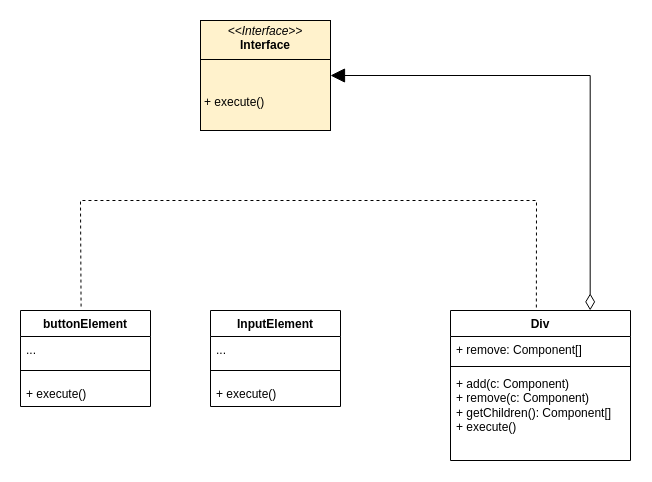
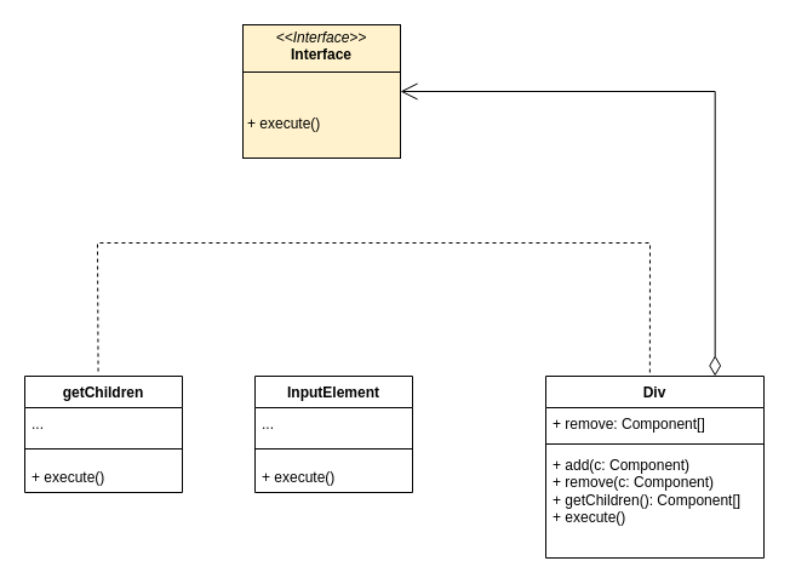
  <mxCell id="0" />
  <mxCell id="1" parent="0" />
  <mxCell id="2" value="Div" style="swimlane;fontStyle=1;align=center;verticalAlign=top;childLayout=stackLayout;horizontal=1;startSize=26;horizontalStack=0;resizeParent=1;resizeParentMax=0;resizeLast=0;collapsible=1;marginBottom=0;whiteSpace=wrap;html=1;" parent="1" vertex="1"><mxGeometry x="450" y="310" width="180" height="150" as="geometry" /></mxCell>
  <mxCell id="3" value="+ remove: Component[]" style="text;strokeColor=none;fillColor=none;align=left;verticalAlign=top;spacingLeft=4;spacingRight=4;overflow=hidden;rotatable=0;points=[[0,0.5],[1,0.5]];portConstraint=eastwest;whiteSpace=wrap;html=1;" parent="2" vertex="1"><mxGeometry y="26" width="180" height="26" as="geometry" /></mxCell>
  <mxCell id="4" value="" style="line;strokeWidth=1;fillColor=none;align=left;verticalAlign=middle;spacingTop=-1;spacingLeft=3;spacingRight=3;rotatable=0;labelPosition=right;points=[];portConstraint=eastwest;strokeColor=inherit;" parent="2" vertex="1"><mxGeometry y="52" width="180" height="8" as="geometry" /></mxCell>
  <mxCell id="5" value="+ add(c: Component)&lt;div&gt;+ remove(c: Component)&lt;/div&gt;&lt;div&gt;+ getChildren(): Component[]&lt;/div&gt;&lt;div&gt;+ execute()&lt;br&gt;&lt;/div&gt;" style="text;strokeColor=none;fillColor=none;align=left;verticalAlign=top;spacingLeft=4;spacingRight=4;overflow=hidden;rotatable=0;points=[[0,0.5],[1,0.5]];portConstraint=eastwest;whiteSpace=wrap;html=1;" parent="2" vertex="1"><mxGeometry y="60" width="180" height="90" as="geometry" /></mxCell>
  <mxCell id="6" value="InputElement" style="swimlane;fontStyle=1;align=center;verticalAlign=top;childLayout=stackLayout;horizontal=1;startSize=26;horizontalStack=0;resizeParent=1;resizeParentMax=0;resizeLast=0;collapsible=1;marginBottom=0;whiteSpace=wrap;html=1;" parent="1" vertex="1"><mxGeometry x="210" y="310" width="130" height="96" as="geometry" /></mxCell>
  <mxCell id="7" value="..." style="text;strokeColor=none;fillColor=none;align=left;verticalAlign=top;spacingLeft=4;spacingRight=4;overflow=hidden;rotatable=0;points=[[0,0.5],[1,0.5]];portConstraint=eastwest;whiteSpace=wrap;html=1;strokeWidth=1;perimeterSpacing=0;" parent="6" vertex="1"><mxGeometry y="26" width="130" height="24" as="geometry" /></mxCell>
  <mxCell id="8" value="" style="line;strokeWidth=1;fillColor=none;align=left;verticalAlign=middle;spacingTop=-1;spacingLeft=3;spacingRight=3;rotatable=0;labelPosition=right;points=[];portConstraint=eastwest;strokeColor=inherit;" parent="6" vertex="1"><mxGeometry y="50" width="130" height="20" as="geometry" /></mxCell>
  <mxCell id="9" value="+ execute()" style="text;strokeColor=none;fillColor=none;align=left;verticalAlign=top;spacingLeft=4;spacingRight=4;overflow=hidden;rotatable=0;points=[[0,0.5],[1,0.5]];portConstraint=eastwest;whiteSpace=wrap;html=1;" parent="6" vertex="1"><mxGeometry y="70" width="130" height="26" as="geometry" /></mxCell>
  <mxCell id="10" value="" style="endArrow=none;dashed=1;html=1;rounded=0;entryX=0.477;entryY=-0.019;entryDx=0;entryDy=0;entryPerimeter=0;" parent="1" target="2" edge="1"><mxGeometry width="50" height="50" relative="1" as="geometry"><mxPoint x="280" y="200" as="sourcePoint" /><mxPoint x="760" y="190" as="targetPoint" /><Array as="points"><mxPoint x="536" y="200" /></Array></mxGeometry></mxCell>
- <mxCell id="11" value="" style="endArrow=block;html=1;endSize=12;startArrow=diamondThin;startSize=14;startFill=0;edgeStyle=orthogonalEdgeStyle;align=left;verticalAlign=bottom;rounded=0;exitX=0.776;exitY=-0.001;exitDx=0;exitDy=0;exitPerimeter=0;entryX=1;entryY=0.5;entryDx=0;entryDy=0;" parent="1" source="2" target="12" edge="1"><mxGeometry x="-1" y="3" relative="1" as="geometry"><mxPoint x="659.94" y="284.59" as="sourcePoint" /><mxPoint x="340" y="80" as="targetPoint" /><Array as="points"><mxPoint x="590" y="75" /></Array></mxGeometry></mxCell>
+ <mxCell id="11" value="" style="endArrow=open;html=1;endSize=12;startArrow=diamondThin;startSize=14;startFill=0;edgeStyle=orthogonalEdgeStyle;align=left;verticalAlign=bottom;rounded=0;exitX=0.776;exitY=-0.001;exitDx=0;exitDy=0;exitPerimeter=0;entryX=1;entryY=0.5;entryDx=0;entryDy=0;" parent="1" source="2" target="12" edge="1"><mxGeometry x="-1" y="3" relative="1" as="geometry"><mxPoint x="659.94" y="284.59" as="sourcePoint" /><mxPoint x="340" y="80" as="targetPoint" /><Array as="points"><mxPoint x="590" y="75" /></Array></mxGeometry></mxCell>
  <mxCell id="12" value="&lt;p style=&quot;margin:0px;margin-top:4px;text-align:center;&quot;&gt;&lt;i&gt;&amp;lt;&amp;lt;Interface&amp;gt;&amp;gt;&lt;/i&gt;&lt;br&gt;&lt;b&gt;Interface&lt;/b&gt;&lt;/p&gt;&lt;hr size=&quot;1&quot; style=&quot;border-style:solid;&quot;&gt;&lt;p style=&quot;margin:0px;margin-left:4px;&quot;&gt;&lt;br&gt;&lt;/p&gt;&lt;p style=&quot;margin:0px;margin-left:4px;&quot;&gt;&lt;br&gt;+ execute()&lt;/p&gt;" style="verticalAlign=top;align=left;overflow=fill;html=1;whiteSpace=wrap;fillColor=#fff2cc;" parent="1" vertex="1"><mxGeometry x="200" y="20" width="130" height="110" as="geometry" /></mxCell>
- <mxCell id="13" value="buttonElement" style="swimlane;fontStyle=1;align=center;verticalAlign=top;childLayout=stackLayout;horizontal=1;startSize=26;horizontalStack=0;resizeParent=1;resizeParentMax=0;resizeLast=0;collapsible=1;marginBottom=0;whiteSpace=wrap;html=1;" parent="1" vertex="1"><mxGeometry x="20" y="310" width="130" height="96" as="geometry" /></mxCell>
+ <mxCell id="13" value="getChildren" style="swimlane;fontStyle=1;align=center;verticalAlign=top;childLayout=stackLayout;horizontal=1;startSize=26;horizontalStack=0;resizeParent=1;resizeParentMax=0;resizeLast=0;collapsible=1;marginBottom=0;whiteSpace=wrap;html=1;" parent="1" vertex="1"><mxGeometry x="20" y="310" width="130" height="96" as="geometry" /></mxCell>
  <mxCell id="14" value="..." style="text;strokeColor=none;fillColor=none;align=left;verticalAlign=top;spacingLeft=4;spacingRight=4;overflow=hidden;rotatable=0;points=[[0,0.5],[1,0.5]];portConstraint=eastwest;whiteSpace=wrap;html=1;strokeWidth=1;perimeterSpacing=0;" parent="13" vertex="1"><mxGeometry y="26" width="130" height="24" as="geometry" /></mxCell>
  <mxCell id="15" value="" style="line;strokeWidth=1;fillColor=none;align=left;verticalAlign=middle;spacingTop=-1;spacingLeft=3;spacingRight=3;rotatable=0;labelPosition=right;points=[];portConstraint=eastwest;strokeColor=inherit;" parent="13" vertex="1"><mxGeometry y="50" width="130" height="20" as="geometry" /></mxCell>
  <mxCell id="16" value="+ execute()" style="text;strokeColor=none;fillColor=none;align=left;verticalAlign=top;spacingLeft=4;spacingRight=4;overflow=hidden;rotatable=0;points=[[0,0.5],[1,0.5]];portConstraint=eastwest;whiteSpace=wrap;html=1;" parent="13" vertex="1"><mxGeometry y="70" width="130" height="26" as="geometry" /></mxCell>
  <mxCell id="17" value="" style="endArrow=none;dashed=1;html=1;rounded=0;exitX=0.466;exitY=-0.041;exitDx=0;exitDy=0;exitPerimeter=0;" parent="1" source="13" edge="1"><mxGeometry width="50" height="50" relative="1" as="geometry"><mxPoint x="80" y="250" as="sourcePoint" /><mxPoint x="280" y="200" as="targetPoint" /><Array as="points"><mxPoint x="80" y="200" /></Array></mxGeometry></mxCell>
